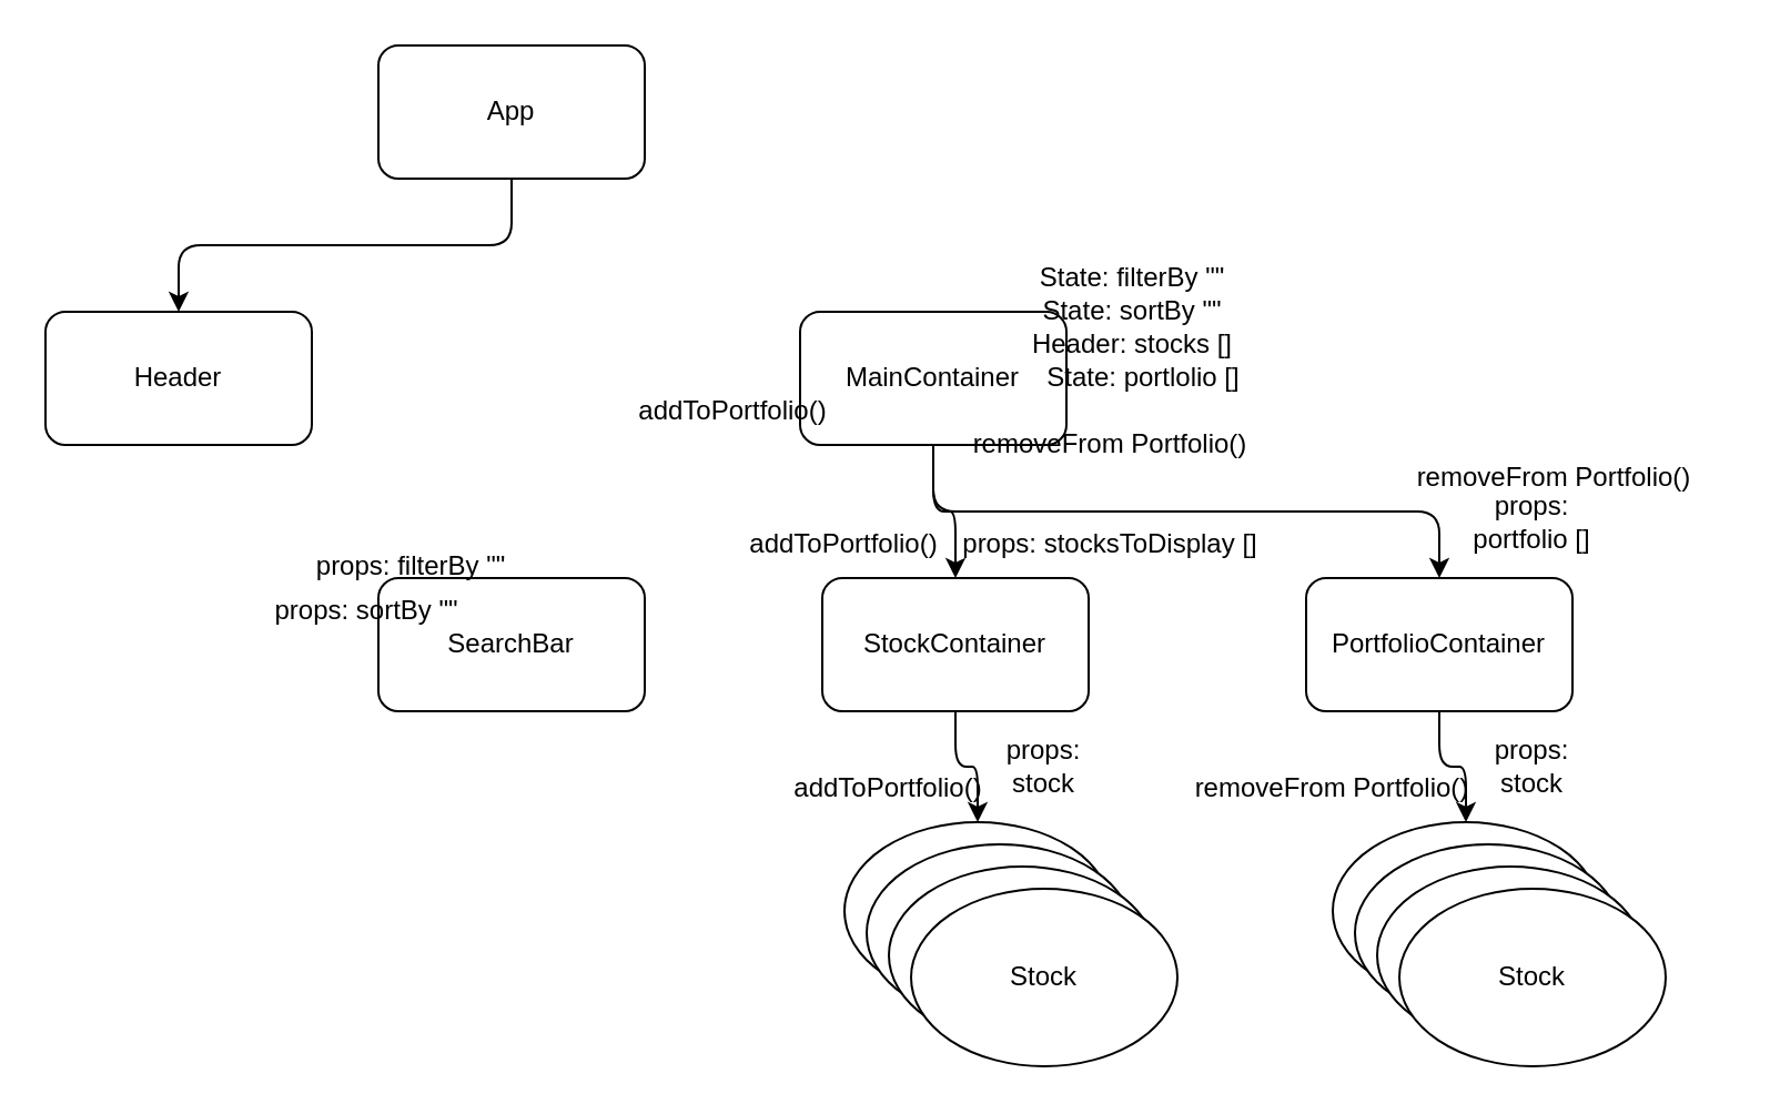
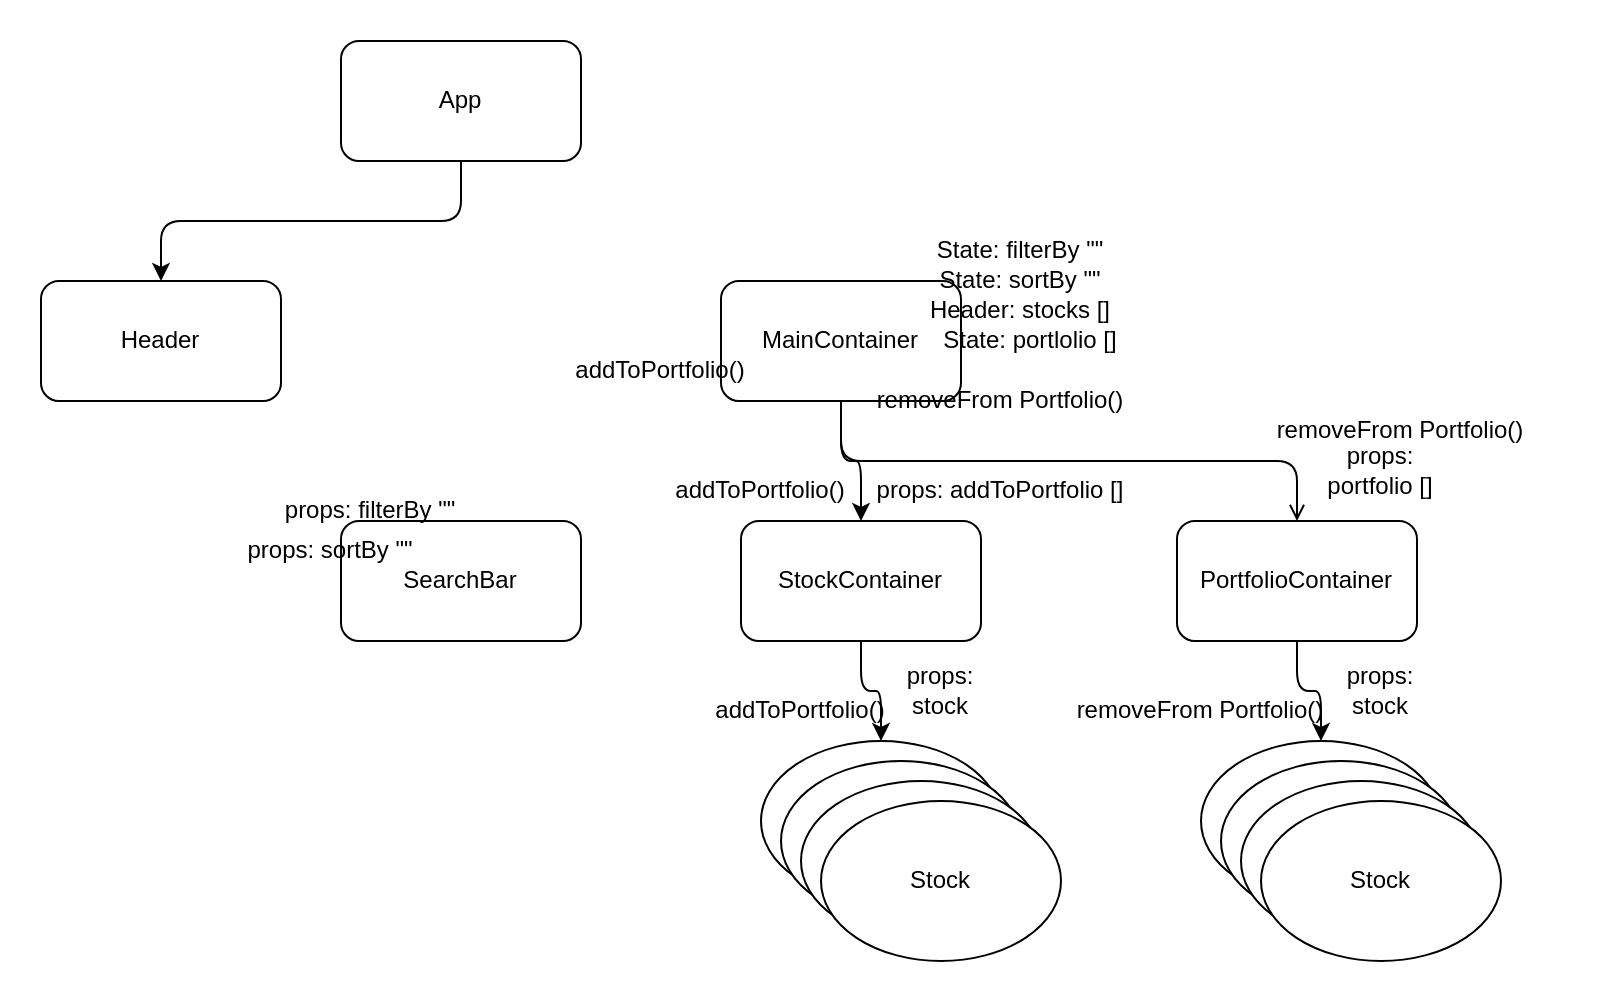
  <mxCell id="0" />
  <mxCell id="1" parent="0" />
  <mxCell id="2" style="edgeStyle=orthogonalEdgeStyle;html=1;exitX=0.5;exitY=1;exitDx=0;exitDy=0;entryX=0.5;entryY=0;entryDx=0;entryDy=0;" edge="1" parent="1" source="3" target="4"><mxGeometry relative="1" as="geometry" /></mxCell>
  <mxCell id="3" value="App" style="rounded=1;whiteSpace=wrap;html=1;" vertex="1" parent="1"><mxGeometry x="170" y="20" width="120" height="60" as="geometry" /></mxCell>
  <mxCell id="4" value="Header" style="rounded=1;whiteSpace=wrap;html=1;" vertex="1" parent="1"><mxGeometry x="20" y="140" width="120" height="60" as="geometry" /></mxCell>
  <mxCell id="5" style="edgeStyle=orthogonalEdgeStyle;html=1;exitX=0.5;exitY=1;exitDx=0;exitDy=0;entryX=0.5;entryY=0;entryDx=0;entryDy=0;" edge="1" parent="1" source="7" target="10"><mxGeometry relative="1" as="geometry" /></mxCell>
- <mxCell id="6" style="edgeStyle=orthogonalEdgeStyle;html=1;exitX=0.5;exitY=1;exitDx=0;exitDy=0;entryX=0.5;entryY=0;entryDx=0;entryDy=0;" edge="1" parent="1" source="7" target="12"><mxGeometry relative="1" as="geometry" /></mxCell>
+ <mxCell id="6" style="edgeStyle=orthogonalEdgeStyle;html=1;exitX=0.5;exitY=1;exitDx=0;exitDy=0;entryX=0.5;entryY=0;entryDx=0;entryDy=0;endArrow=open;" edge="1" parent="1" source="7" target="12"><mxGeometry relative="1" as="geometry" /></mxCell>
  <mxCell id="7" value="MainContainer" style="rounded=1;whiteSpace=wrap;html=1;" vertex="1" parent="1"><mxGeometry x="360" y="140" width="120" height="60" as="geometry" /></mxCell>
  <mxCell id="8" value="SearchBar" style="rounded=1;whiteSpace=wrap;html=1;" vertex="1" parent="1"><mxGeometry x="170" y="260" width="120" height="60" as="geometry" /></mxCell>
  <mxCell id="9" style="edgeStyle=orthogonalEdgeStyle;html=1;exitX=0.5;exitY=1;exitDx=0;exitDy=0;" edge="1" parent="1" source="10" target="13"><mxGeometry relative="1" as="geometry" /></mxCell>
  <mxCell id="10" value="StockContainer" style="rounded=1;whiteSpace=wrap;html=1;" vertex="1" parent="1"><mxGeometry x="370" y="260" width="120" height="60" as="geometry" /></mxCell>
  <mxCell id="11" style="edgeStyle=orthogonalEdgeStyle;html=1;exitX=0.5;exitY=1;exitDx=0;exitDy=0;entryX=0.5;entryY=0;entryDx=0;entryDy=0;" edge="1" parent="1" source="12" target="17"><mxGeometry relative="1" as="geometry" /></mxCell>
  <mxCell id="12" value="PortfolioContainer" style="rounded=1;whiteSpace=wrap;html=1;" vertex="1" parent="1"><mxGeometry x="588" y="260" width="120" height="60" as="geometry" /></mxCell>
  <mxCell id="13" value="Stock" style="ellipse;whiteSpace=wrap;html=1;" vertex="1" parent="1"><mxGeometry x="380" y="370" width="120" height="80" as="geometry" /></mxCell>
  <mxCell id="14" value="Stock" style="ellipse;whiteSpace=wrap;html=1;" vertex="1" parent="1"><mxGeometry x="390" y="380" width="120" height="80" as="geometry" /></mxCell>
  <mxCell id="15" value="Stock" style="ellipse;whiteSpace=wrap;html=1;" vertex="1" parent="1"><mxGeometry x="400" y="390" width="120" height="80" as="geometry" /></mxCell>
  <mxCell id="16" value="Stock" style="ellipse;whiteSpace=wrap;html=1;" vertex="1" parent="1"><mxGeometry x="410" y="400" width="120" height="80" as="geometry" /></mxCell>
  <mxCell id="17" value="Stock" style="ellipse;whiteSpace=wrap;html=1;" vertex="1" parent="1"><mxGeometry x="600" y="370" width="120" height="80" as="geometry" /></mxCell>
  <mxCell id="18" value="Stock" style="ellipse;whiteSpace=wrap;html=1;" vertex="1" parent="1"><mxGeometry x="610" y="380" width="120" height="80" as="geometry" /></mxCell>
  <mxCell id="19" value="Stock" style="ellipse;whiteSpace=wrap;html=1;" vertex="1" parent="1"><mxGeometry x="620" y="390" width="120" height="80" as="geometry" /></mxCell>
  <mxCell id="20" value="Stock" style="ellipse;whiteSpace=wrap;html=1;" vertex="1" parent="1"><mxGeometry x="630" y="400" width="120" height="80" as="geometry" /></mxCell>
  <mxCell id="21" value="Header: stocks []" style="text;html=1;strokeColor=none;fillColor=none;align=center;verticalAlign=middle;whiteSpace=wrap;rounded=0;" vertex="1" parent="1"><mxGeometry x="440" y="140" width="140" height="30" as="geometry" /></mxCell>
- <mxCell id="22" value="props: stocksToDisplay []" style="text;html=1;strokeColor=none;fillColor=none;align=center;verticalAlign=middle;whiteSpace=wrap;rounded=0;" vertex="1" parent="1"><mxGeometry x="410" y="230" width="180" height="30" as="geometry" /></mxCell>
+ <mxCell id="22" value="props: addToPortfolio []" style="text;html=1;strokeColor=none;fillColor=none;align=center;verticalAlign=middle;whiteSpace=wrap;rounded=0;" vertex="1" parent="1"><mxGeometry x="410" y="230" width="180" height="30" as="geometry" /></mxCell>
  <mxCell id="23" value="State: portlolio []" style="text;html=1;strokeColor=none;fillColor=none;align=center;verticalAlign=middle;whiteSpace=wrap;rounded=0;" vertex="1" parent="1"><mxGeometry x="420" y="155" width="190" height="30" as="geometry" /></mxCell>
  <mxCell id="24" value="props: portfolio []" style="text;html=1;strokeColor=none;fillColor=none;align=center;verticalAlign=middle;whiteSpace=wrap;rounded=0;" vertex="1" parent="1"><mxGeometry x="660" y="220" width="60" height="30" as="geometry" /></mxCell>
  <mxCell id="25" value="props: stock" style="text;html=1;strokeColor=none;fillColor=none;align=center;verticalAlign=middle;whiteSpace=wrap;rounded=0;" vertex="1" parent="1"><mxGeometry x="440" y="330" width="60" height="30" as="geometry" /></mxCell>
  <mxCell id="26" value="props: stock" style="text;html=1;strokeColor=none;fillColor=none;align=center;verticalAlign=middle;whiteSpace=wrap;rounded=0;" vertex="1" parent="1"><mxGeometry x="660" y="330" width="60" height="30" as="geometry" /></mxCell>
  <mxCell id="27" value="addToPortfolio()" style="text;html=1;strokeColor=none;fillColor=none;align=center;verticalAlign=middle;whiteSpace=wrap;rounded=0;" vertex="1" parent="1"><mxGeometry x="300" y="170" width="60" height="30" as="geometry" /></mxCell>
  <mxCell id="28" value="addToPortfolio()" style="text;html=1;strokeColor=none;fillColor=none;align=center;verticalAlign=middle;whiteSpace=wrap;rounded=0;" vertex="1" parent="1"><mxGeometry x="350" y="230" width="60" height="30" as="geometry" /></mxCell>
  <mxCell id="29" value="addToPortfolio()" style="text;html=1;strokeColor=none;fillColor=none;align=center;verticalAlign=middle;whiteSpace=wrap;rounded=0;" vertex="1" parent="1"><mxGeometry x="370" y="340" width="60" height="30" as="geometry" /></mxCell>
  <mxCell id="30" value="removeFrom Portfolio()" style="text;html=1;strokeColor=none;fillColor=none;align=center;verticalAlign=middle;whiteSpace=wrap;rounded=0;" vertex="1" parent="1"><mxGeometry x="420" y="185" width="160" height="30" as="geometry" /></mxCell>
  <mxCell id="31" value="removeFrom Portfolio()" style="text;html=1;strokeColor=none;fillColor=none;align=center;verticalAlign=middle;whiteSpace=wrap;rounded=0;" vertex="1" parent="1"><mxGeometry x="620" y="200" width="160" height="30" as="geometry" /></mxCell>
  <mxCell id="32" value="removeFrom Portfolio()" style="text;html=1;strokeColor=none;fillColor=none;align=center;verticalAlign=middle;whiteSpace=wrap;rounded=0;" vertex="1" parent="1"><mxGeometry x="520" y="340" width="160" height="30" as="geometry" /></mxCell>
  <mxCell id="33" value="State: sortBy &quot;&quot;" style="text;html=1;strokeColor=none;fillColor=none;align=center;verticalAlign=middle;whiteSpace=wrap;rounded=0;" vertex="1" parent="1"><mxGeometry x="445" y="125" width="130" height="30" as="geometry" /></mxCell>
  <mxCell id="34" value="State: filterBy &quot;&quot;" style="text;html=1;strokeColor=none;fillColor=none;align=center;verticalAlign=middle;whiteSpace=wrap;rounded=0;" vertex="1" parent="1"><mxGeometry x="445" y="110" width="130" height="30" as="geometry" /></mxCell>
  <mxCell id="35" value="props: filterBy &quot;&quot;" style="text;html=1;strokeColor=none;fillColor=none;align=center;verticalAlign=middle;whiteSpace=wrap;rounded=0;" vertex="1" parent="1"><mxGeometry x="120" y="240" width="130" height="30" as="geometry" /></mxCell>
  <mxCell id="36" value="props: sortBy &quot;&quot;" style="text;html=1;strokeColor=none;fillColor=none;align=center;verticalAlign=middle;whiteSpace=wrap;rounded=0;" vertex="1" parent="1"><mxGeometry x="100" y="260" width="130" height="30" as="geometry" /></mxCell>
